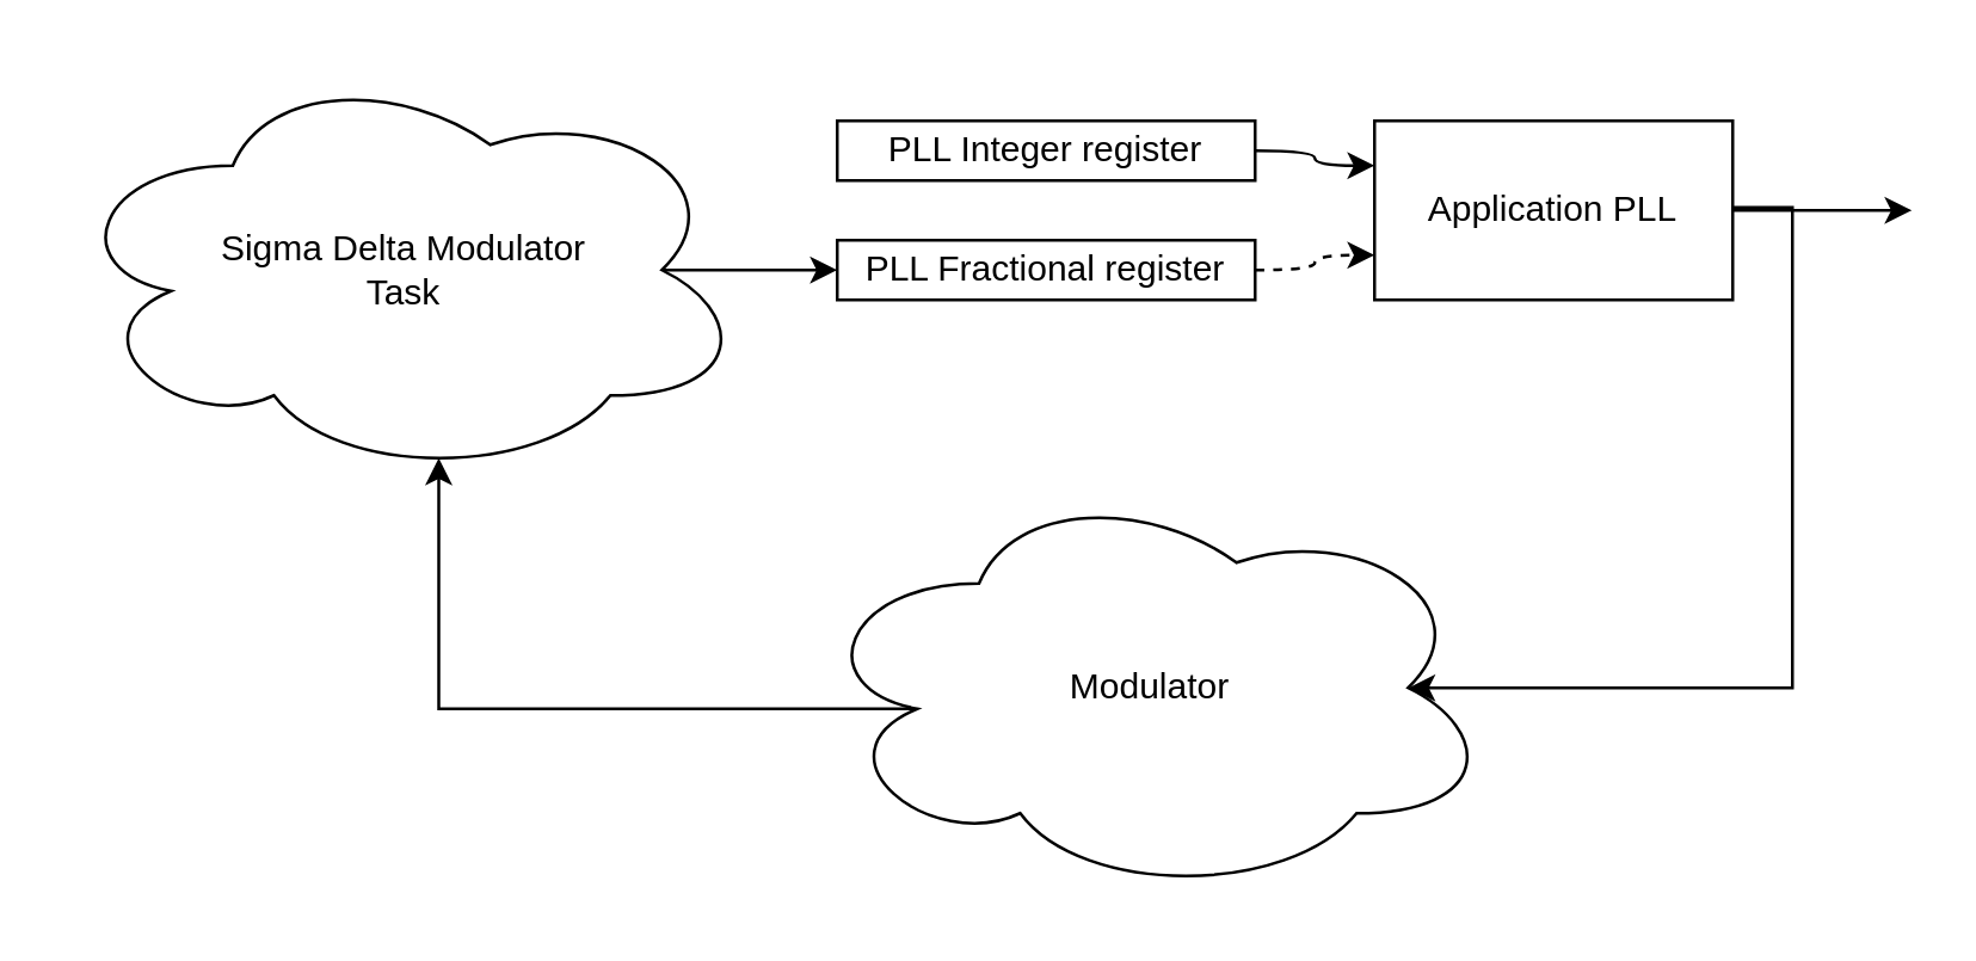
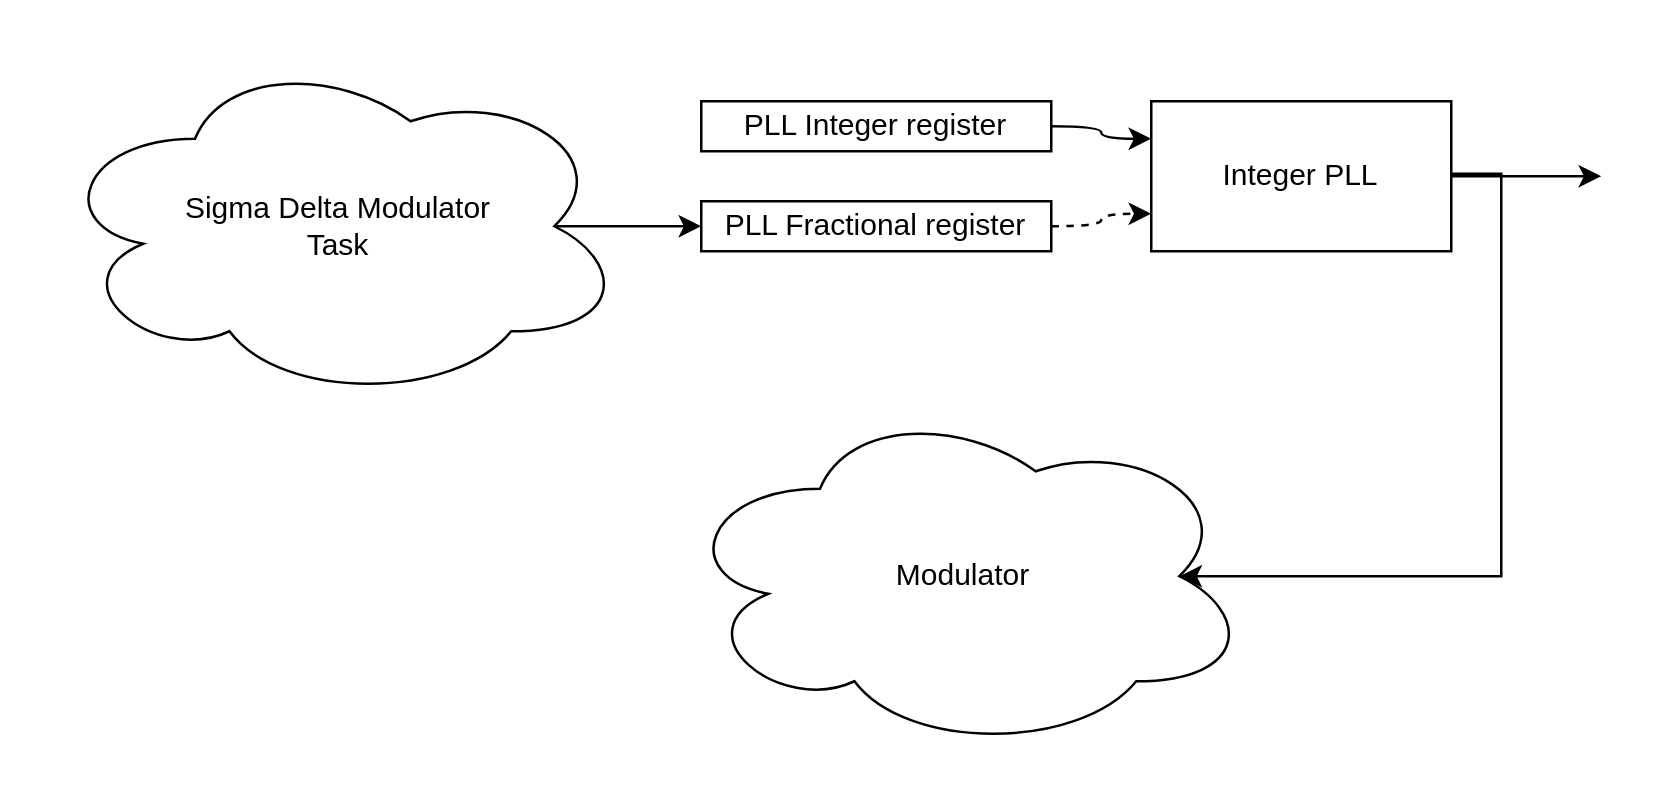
  <mxCell id="0" />
  <mxCell id="1" parent="0" />
  <mxCell id="2" style="edgeStyle=orthogonalEdgeStyle;rounded=0;orthogonalLoop=1;jettySize=auto;html=1;exitX=1;exitY=0.5;exitDx=0;exitDy=0;entryX=0;entryY=0.75;entryDx=0;entryDy=0;curved=1;dashed=1;" edge="1" parent="1" source="3" target="8"><mxGeometry relative="1" as="geometry" /></mxCell>
  <mxCell id="3" value="PLL Fractional register" style="rounded=0;whiteSpace=wrap;html=1;" vertex="1" parent="1"><mxGeometry x="280" y="80" width="140" height="20" as="geometry" /></mxCell>
  <mxCell id="4" style="edgeStyle=orthogonalEdgeStyle;rounded=0;orthogonalLoop=1;jettySize=auto;html=1;exitX=1;exitY=0.5;exitDx=0;exitDy=0;entryX=0;entryY=0.25;entryDx=0;entryDy=0;curved=1;" edge="1" parent="1" source="5" target="8"><mxGeometry relative="1" as="geometry" /></mxCell>
  <mxCell id="5" value="PLL Integer register" style="rounded=0;whiteSpace=wrap;html=1;" vertex="1" parent="1"><mxGeometry x="280" y="40" width="140" height="20" as="geometry" /></mxCell>
  <mxCell id="6" style="edgeStyle=orthogonalEdgeStyle;rounded=0;orthogonalLoop=1;jettySize=auto;html=1;exitX=1;exitY=0.5;exitDx=0;exitDy=0;" edge="1" parent="1" source="8"><mxGeometry relative="1" as="geometry"><mxPoint x="640" y="70" as="targetPoint" /></mxGeometry></mxCell>
  <mxCell id="7" style="edgeStyle=orthogonalEdgeStyle;rounded=0;orthogonalLoop=1;jettySize=auto;html=1;exitX=1;exitY=0.5;exitDx=0;exitDy=0;entryX=0.875;entryY=0.5;entryDx=0;entryDy=0;entryPerimeter=0;" edge="1" parent="1" source="8" target="10"><mxGeometry relative="1" as="geometry"><Array as="points"><mxPoint x="600" y="69" /><mxPoint x="600" y="230" /></Array></mxGeometry></mxCell>
- <mxCell id="8" value="Application PLL" style="rounded=0;whiteSpace=wrap;html=1;" vertex="1" parent="1"><mxGeometry x="460" y="40" width="120" height="60" as="geometry" /></mxCell>
- <mxCell id="9" style="edgeStyle=orthogonalEdgeStyle;rounded=0;orthogonalLoop=1;jettySize=auto;html=1;exitX=0.16;exitY=0.55;exitDx=0;exitDy=0;exitPerimeter=0;entryX=0.55;entryY=0.95;entryDx=0;entryDy=0;entryPerimeter=0;" edge="1" parent="1" source="10" target="12"><mxGeometry relative="1" as="geometry"><Array as="points"><mxPoint x="147" y="237" /></Array></mxGeometry></mxCell>
+ <mxCell id="8" value="Integer PLL" style="rounded=0;whiteSpace=wrap;html=1;" vertex="1" parent="1"><mxGeometry x="460" y="40" width="120" height="60" as="geometry" /></mxCell>
  <mxCell id="10" value="Modulator" style="ellipse;shape=cloud;whiteSpace=wrap;html=1;" vertex="1" parent="1"><mxGeometry x="270" y="160" width="230" height="140" as="geometry" /></mxCell>
  <mxCell id="11" style="edgeStyle=orthogonalEdgeStyle;rounded=0;orthogonalLoop=1;jettySize=auto;html=1;exitX=0.875;exitY=0.5;exitDx=0;exitDy=0;exitPerimeter=0;entryX=0;entryY=0.5;entryDx=0;entryDy=0;" edge="1" parent="1" source="12" target="3"><mxGeometry relative="1" as="geometry" /></mxCell>
  <mxCell id="12" value="Sigma Delta Modulator&lt;br&gt;Task" style="ellipse;shape=cloud;whiteSpace=wrap;html=1;" vertex="1" parent="1"><mxGeometry x="20" y="20" width="230" height="140" as="geometry" /></mxCell>
